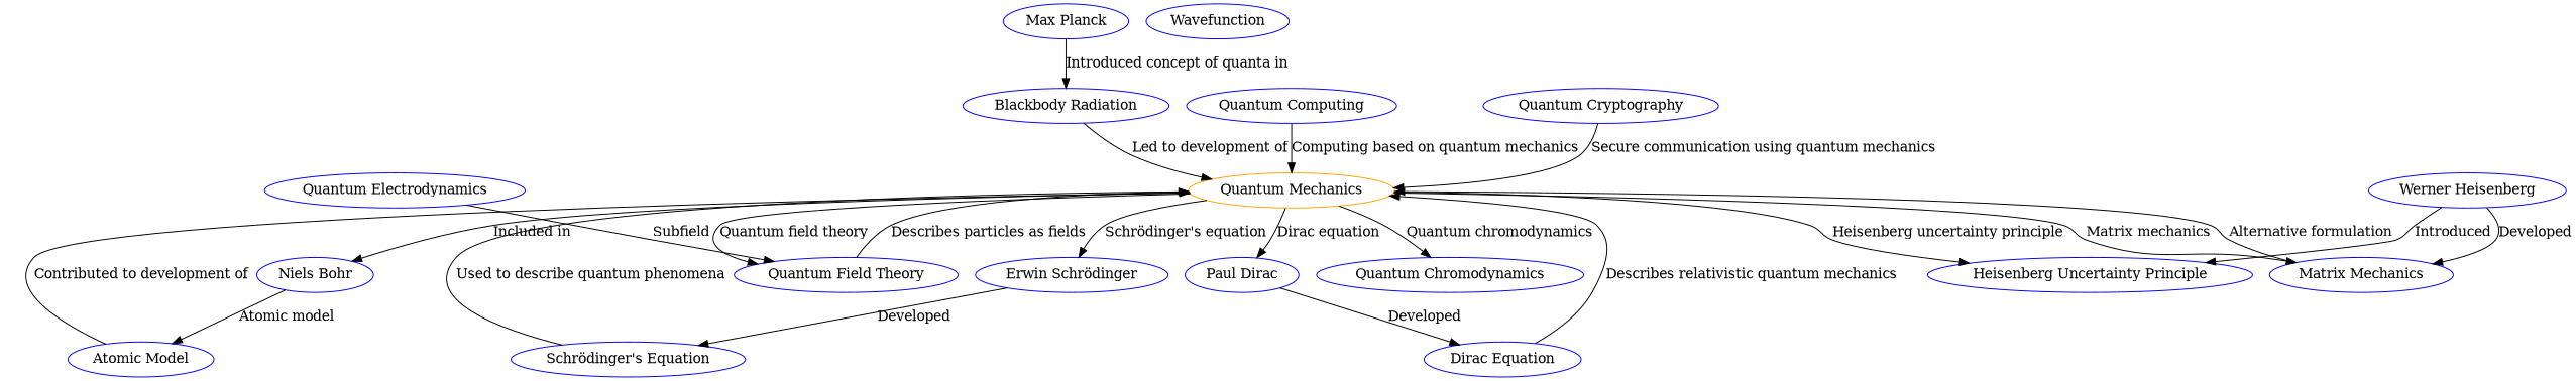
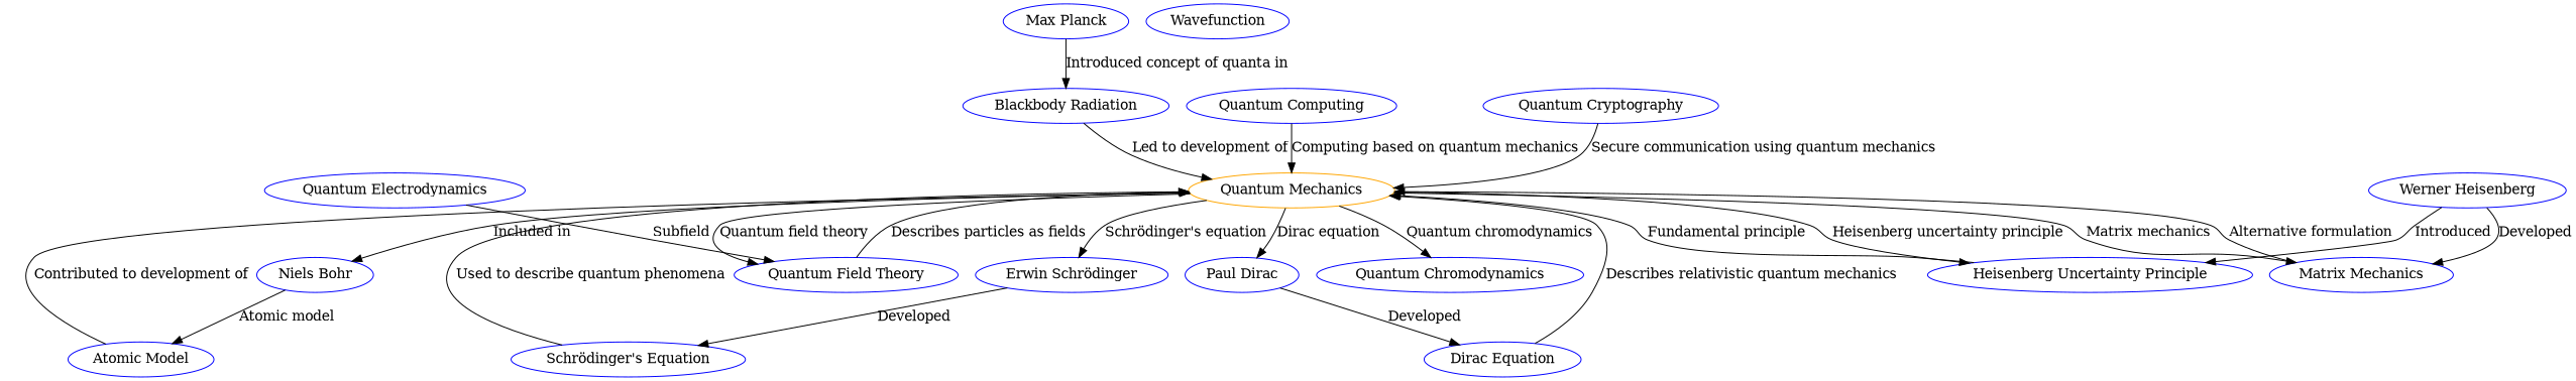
  digraph {
    node [color=blue]
    edge [color=black]
    n1 [color=orange label="Quantum Mechanics"]
    n2 [label="Niels Bohr"]
    n3 [label="Erwin Schrödinger"]
    n4 [label="Heisenberg Uncertainty Principle"]
    n5 [label="Matrix Mechanics"]
    n6 [label="Paul Dirac"]
    n7 [label="Quantum Field Theory"]
    n8 [label="Quantum Chromodynamics"]
    n9 [label="Max Planck"]
    n10 [label="Blackbody Radiation"]
    n11 [label="Atomic Model"]
    n12 [label="Schrödinger's Equation"]
    n13 [label="Dirac Equation"]
    n14 [label=Wavefunction]
    n15 [label="Werner Heisenberg"]
    n16 [label="Quantum Electrodynamics"]
    n17 [label="Quantum Computing"]
    n18 [label="Quantum Cryptography"]
    n1 -> n2 [label="Included in"]
    n1 -> n3 [label="Schrödinger's equation"]
    n1 -> n4 [label="Heisenberg uncertainty principle"]
    n1 -> n5 [label="Matrix mechanics"]
    n1 -> n6 [label="Dirac equation"]
    n1 -> n7 [label="Quantum field theory"]
    n1 -> n8 [label="Quantum chromodynamics"]
    n2 -> n11 [label="Atomic model"]
    n3 -> n12 [label=Developed]
+   n4 -> n1 [label="Fundamental principle"]
    n5 -> n1 [label="Alternative formulation"]
    n6 -> n13 [label=Developed]
    n7 -> n1 [label="Describes particles as fields"]
    n9 -> n10 [label="Introduced concept of quanta in"]
    n10 -> n1 [label="Led to development of"]
    n11 -> n1 [label="Contributed to development of"]
    n12 -> n1 [label="Used to describe quantum phenomena"]
    n13 -> n1 [label="Describes relativistic quantum mechanics"]
    n15 -> n4 [label=Introduced]
    n15 -> n5 [label=Developed]
    n16 -> n7 [label=Subfield]
    n17 -> n1 [label="Computing based on quantum mechanics"]
    n18 -> n1 [label="Secure communication using quantum mechanics"]
  }
